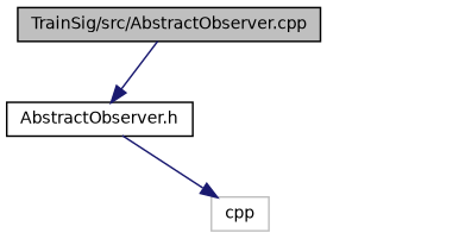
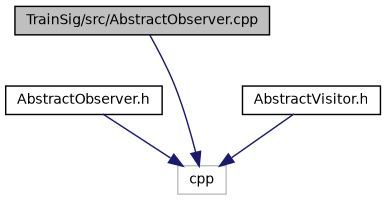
  digraph {
    node [color=black fillcolor=white fontname=Helvetica fontsize=10 shape=record style=filled]
    edge [color=midnightblue fontname=Helvetica fontsize=10 labelfontname=Helvetica labelfontsize=10 style=solid]
    n1 [fillcolor=grey75 fontcolor=black height=0.2 label="TrainSig/src/AbstractObserver.cpp" width=0.4]
    n2 [height=0.2 label="AbstractObserver.h" width=0.4]
    n3 [color=grey75 height=0.2 label=cpp width=0.4]
-   n1 -> n2
+   n4 [height=0.2 label="AbstractVisitor.h" width=0.4]
+   n1 -> n3
    n2 -> n3
+   n4 -> n3
  }
